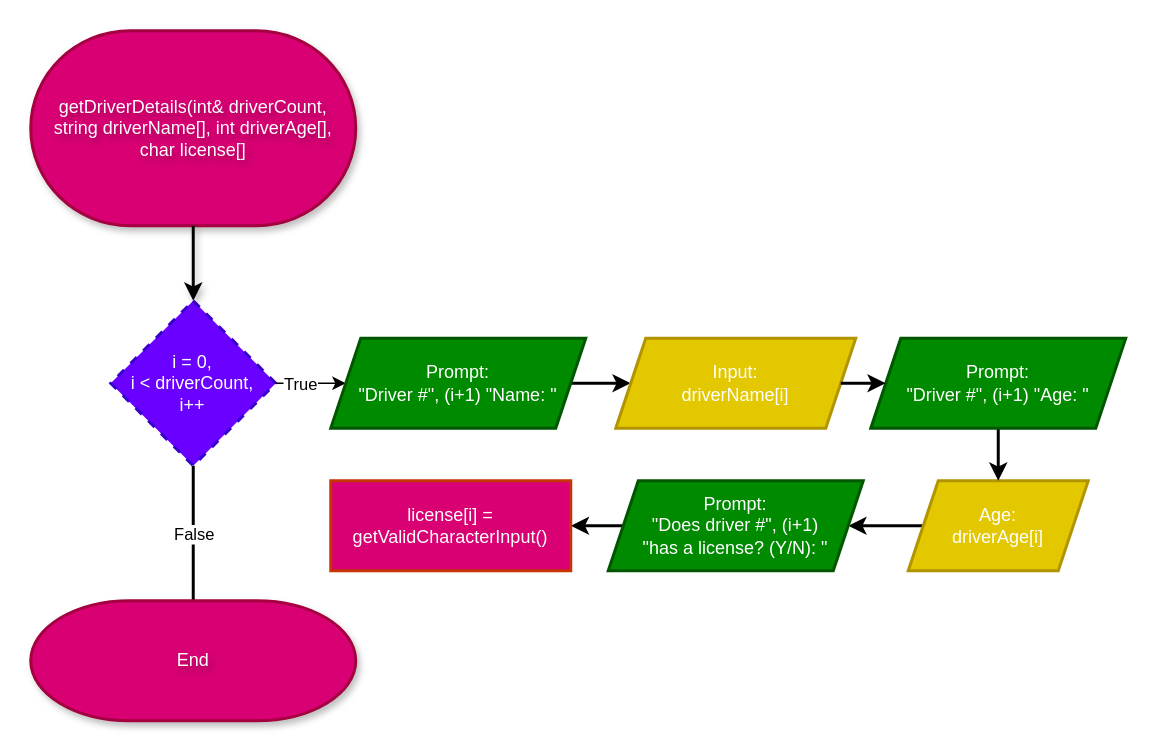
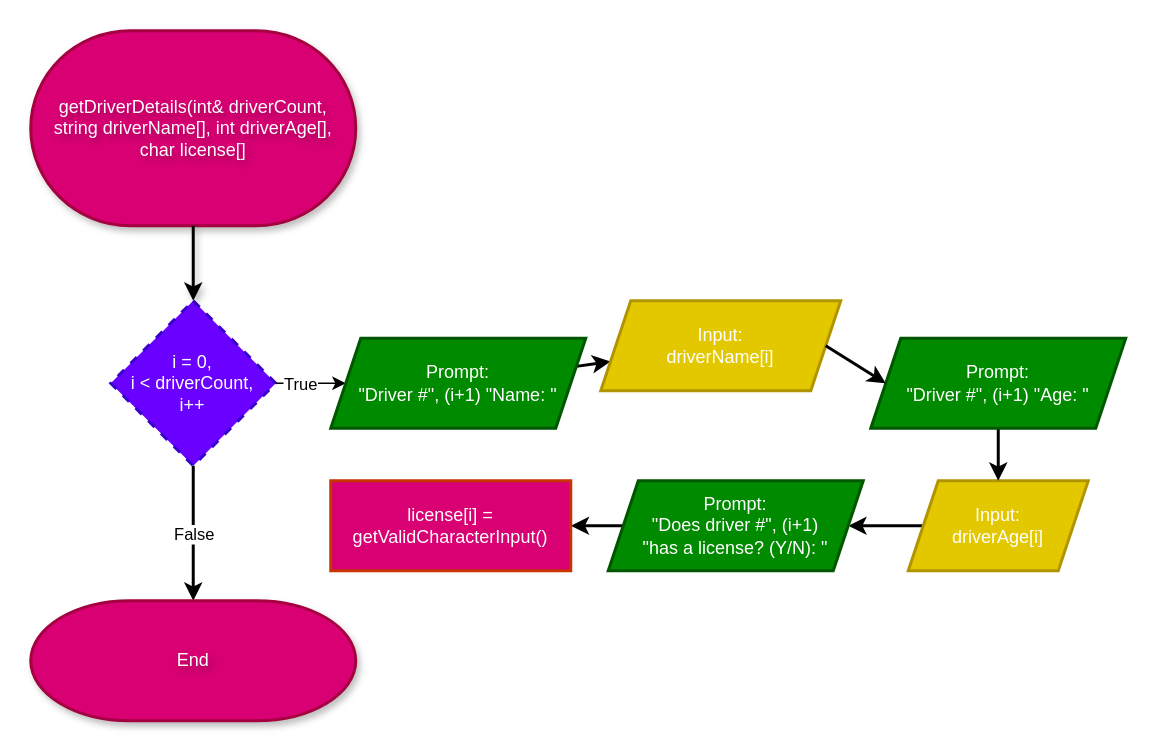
  <mxCell id="0" />
  <mxCell id="1" parent="0" />
  <mxCell id="2" value="getDriverDetails(int&amp;amp; driverCount,&lt;br&gt;string driverName[], int driverAge[],&lt;br&gt;char license[]" style="strokeWidth=2;html=1;shape=mxgraph.flowchart.terminator;whiteSpace=wrap;fillColor=#d80073;strokeColor=#A50040;shadow=1;fontColor=#ffffff;textShadow=1;spacing=2;" vertex="1" parent="1"><mxGeometry x="20" y="20" width="216.66" height="130" as="geometry" /></mxCell>
  <mxCell id="3" value="i = 0,&lt;br&gt;i &amp;lt; driverCount,&lt;br&gt;i++" style="rhombus;whiteSpace=wrap;html=1;strokeWidth=2;fillColor=#6a00ff;fontColor=#ffffff;strokeColor=#3700CC;dashed=1;" vertex="1" parent="1"><mxGeometry x="73.33" y="200" width="110" height="110" as="geometry" /></mxCell>
  <mxCell id="4" value="" style="edgeStyle=none;html=1;strokeWidth=2;shadow=1;textShadow=1;spacing=2;entryX=0.5;entryY=0;entryDx=0;entryDy=0;exitX=0.5;exitY=1;exitDx=0;exitDy=0;exitPerimeter=0;" edge="1" parent="1" source="2" target="3"><mxGeometry relative="1" as="geometry"><mxPoint x="127.83" y="150" as="sourcePoint" /><mxPoint x="127.83" y="200" as="targetPoint" /></mxGeometry></mxCell>
  <mxCell id="5" value="" style="endArrow=classic;html=1;exitX=1;exitY=0.5;exitDx=0;exitDy=0;entryX=0;entryY=0.5;entryDx=0;entryDy=0;" edge="1" parent="1" source="3" target="10"><mxGeometry relative="1" as="geometry"><mxPoint x="183.33" y="224.26" as="sourcePoint" /><mxPoint x="283.33" y="224.26" as="targetPoint" /></mxGeometry></mxCell>
  <mxCell id="6" value="True" style="edgeLabel;resizable=0;html=1;;align=center;verticalAlign=middle;" connectable="0" vertex="1" parent="5"><mxGeometry relative="1" as="geometry"><mxPoint x="-7" as="offset" /></mxGeometry></mxCell>
- <mxCell id="7" value="" style="endArrow=none;html=1;entryX=0.5;entryY=0;entryDx=0;entryDy=0;entryPerimeter=0;exitX=0.5;exitY=1;exitDx=0;exitDy=0;strokeWidth=2;" edge="1" parent="1" source="3" target="20"><mxGeometry relative="1" as="geometry"><mxPoint x="10" y="360" as="sourcePoint" /><mxPoint x="110" y="360" as="targetPoint" /></mxGeometry></mxCell>
+ <mxCell id="7" value="" style="endArrow=classic;html=1;entryX=0.5;entryY=0;entryDx=0;entryDy=0;entryPerimeter=0;exitX=0.5;exitY=1;exitDx=0;exitDy=0;strokeWidth=2;" edge="1" parent="1" source="3" target="20"><mxGeometry relative="1" as="geometry"><mxPoint x="10" y="360" as="sourcePoint" /><mxPoint x="110" y="360" as="targetPoint" /></mxGeometry></mxCell>
  <mxCell id="8" value="False" style="edgeLabel;resizable=0;html=1;;align=center;verticalAlign=middle;" connectable="0" vertex="1" parent="7"><mxGeometry relative="1" as="geometry" /></mxCell>
  <mxCell id="9" value="" style="edgeStyle=none;html=1;strokeWidth=2;" edge="1" parent="1" source="10" target="16"><mxGeometry relative="1" as="geometry" /></mxCell>
  <mxCell id="10" value="Prompt:&lt;br&gt;&quot;Driver #&quot;, (i+1) &quot;Name: &quot;" style="shape=parallelogram;perimeter=parallelogramPerimeter;whiteSpace=wrap;html=1;fixedSize=1;strokeWidth=2;fillColor=#008a00;fontColor=#ffffff;strokeColor=#005700;" vertex="1" parent="1"><mxGeometry x="220" y="225" width="170" height="60" as="geometry" /></mxCell>
  <mxCell id="11" value="" style="edgeStyle=none;html=1;strokeWidth=2;" edge="1" parent="1" source="12" target="14"><mxGeometry relative="1" as="geometry" /></mxCell>
- <mxCell id="12" value="Age:&lt;br&gt;driverAge[i]" style="shape=parallelogram;perimeter=parallelogramPerimeter;whiteSpace=wrap;html=1;fixedSize=1;strokeWidth=2;fillColor=#e3c800;fontColor=#FFFFFF;strokeColor=#B09500;" vertex="1" parent="1"><mxGeometry x="605" y="320" width="120" height="60" as="geometry" /></mxCell>
+ <mxCell id="12" value="Input:&lt;br&gt;driverAge[i]" style="shape=parallelogram;perimeter=parallelogramPerimeter;whiteSpace=wrap;html=1;fixedSize=1;strokeWidth=2;fillColor=#e3c800;fontColor=#FFFFFF;strokeColor=#B09500;" vertex="1" parent="1"><mxGeometry x="605" y="320" width="120" height="60" as="geometry" /></mxCell>
  <mxCell id="13" value="" style="edgeStyle=none;html=1;strokeWidth=2;" edge="1" parent="1" source="14" target="15"><mxGeometry relative="1" as="geometry" /></mxCell>
  <mxCell id="14" value="Prompt:&lt;br&gt;&quot;Does driver #&quot;, (i+1)&lt;br&gt;&quot;has a license? (Y/N): &quot;" style="shape=parallelogram;perimeter=parallelogramPerimeter;whiteSpace=wrap;html=1;fixedSize=1;strokeWidth=2;fillColor=#008a00;fontColor=#ffffff;strokeColor=#005700;" vertex="1" parent="1"><mxGeometry x="405" y="320" width="170" height="60" as="geometry" /></mxCell>
  <mxCell id="15" value="license[i] = getValidCharacterInput()" style="whiteSpace=wrap;html=1;strokeWidth=2;fillColor=#d80073;fontColor=#FFFFFF;strokeColor=#C73500;" vertex="1" parent="1"><mxGeometry x="220" y="320" width="160" height="60" as="geometry" /></mxCell>
- <mxCell id="16" value="Input:&lt;br&gt;driverName[i]" style="shape=parallelogram;perimeter=parallelogramPerimeter;whiteSpace=wrap;html=1;fixedSize=1;strokeWidth=2;fillColor=#e3c800;fontColor=light-dark(#ffffff, #ededed);strokeColor=#B09500;" vertex="1" parent="1"><mxGeometry x="410" y="225" width="160" height="60" as="geometry" /></mxCell>
+ <mxCell id="16" value="Input:&lt;br&gt;driverName[i]" style="shape=parallelogram;perimeter=parallelogramPerimeter;whiteSpace=wrap;html=1;fixedSize=1;strokeWidth=2;fillColor=#e3c800;fontColor=light-dark(#ffffff, #ededed);strokeColor=#B09500;" vertex="1" parent="1"><mxGeometry x="400" y="200" width="160" height="60" as="geometry" /></mxCell>
  <mxCell id="17" value="" style="edgeStyle=none;html=1;strokeWidth=2;" edge="1" parent="1" source="18" target="12"><mxGeometry relative="1" as="geometry" /></mxCell>
  <mxCell id="18" value="Prompt:&lt;br&gt;&quot;Driver #&quot;, (i+1) &quot;Age: &quot;" style="shape=parallelogram;perimeter=parallelogramPerimeter;whiteSpace=wrap;html=1;fixedSize=1;strokeWidth=2;fillColor=#008a00;fontColor=#ffffff;strokeColor=#005700;" vertex="1" parent="1"><mxGeometry x="580" y="225" width="170" height="60" as="geometry" /></mxCell>
  <mxCell id="19" value="" style="edgeStyle=none;orthogonalLoop=1;jettySize=auto;html=1;exitX=1;exitY=0.5;exitDx=0;exitDy=0;entryX=0;entryY=0.5;entryDx=0;entryDy=0;strokeWidth=2;" edge="1" parent="1" source="16" target="18"><mxGeometry width="100" relative="1" as="geometry"><mxPoint x="520" y="260" as="sourcePoint" /><mxPoint x="620" y="260" as="targetPoint" /><Array as="points" /></mxGeometry></mxCell>
  <mxCell id="20" value="End" style="strokeWidth=2;html=1;shape=mxgraph.flowchart.terminator;whiteSpace=wrap;fillColor=#d80073;strokeColor=#A50040;shadow=1;fontColor=#ffffff;textShadow=1;spacing=2;" vertex="1" parent="1"><mxGeometry x="20" y="400" width="216.66" height="80" as="geometry" /></mxCell>
